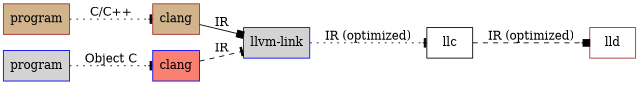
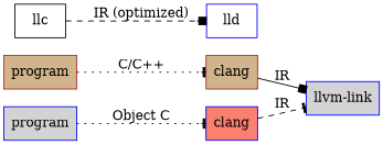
  digraph {
    rankdir=LR
    node [color=brown fillcolor=tan shape=record style=filled]
    edge [arrowhead=tee style=dotted]
    n1 [label=program]
    n2 [label=clang]
    n3 [color=blue fillcolor=lightgrey label="llvm-link"]
    n4 [color=blue fillcolor=lightgrey label=program]
    n5 [color=blue fillcolor=salmon label=clang]
    llc [color=black fillcolor=white]
-   lld [fillcolor=white]
+   lld [color=blue fillcolor=white]
    n1 -> n2 [label="C/C++"]
    n2 -> n3 [arrowhead=box label=IR style=solid]
-   n3 -> llc [label="IR (optimized)"]
    n4 -> n5 [label="Object C"]
    n5 -> n3 [label=IR style=dashed]
    llc -> lld [arrowhead=box label="IR (optimized)" style=dashed]
  }
